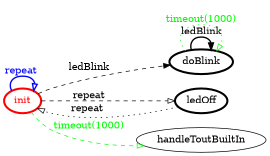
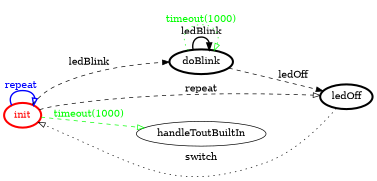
  digraph {
    rankdir=LR
    node [color=black fontcolor=black penwidth=3]
    edge [arrowhead=onormal color=black fontcolor=black style=dashed]
    init [color=red fontcolor=red]
    doBlink
    ledOff
    handleToutBuiltIn [color="" fontcolor="" penwidth=""]
    init -> init [color=blue fontcolor=blue label="repeat " style=bold]
    init -> doBlink [arrowhead=normal label=ledBlink]
    init -> ledOff [label=repeat]
    init -> handleToutBuiltIn [color=green fontcolor=green label="timeout(1000)"]
    doBlink -> doBlink [arrowhead=normal label=ledBlink style=bold]
    doBlink -> doBlink [color=green fontcolor=green label="timeout(1000)" style=dotted]
-   ledOff -> init [label="repeat " style=dotted]
+   doBlink -> ledOff [arrowhead=normal label=ledOff]
+   ledOff -> init [label=switch style=dotted]
  }
